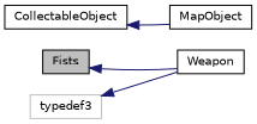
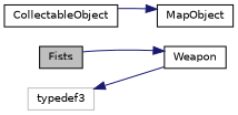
  digraph {
    rankdir=LR
    node [color=black fillcolor=white fontname=Helvetica fontsize=10 shape=record style=filled]
    edge [color=midnightblue dir=back fontname=Helvetica fontsize=10 labelfontname=Helvetica labelfontsize=10 style=solid]
    n1 [fillcolor=grey75 fontcolor=black height=0.2 label=Fists width=0.4]
    n2 [height=0.2 label=Weapon width=0.4]
    n3 [height=0.2 label=CollectableObject width=0.4]
    n4 [height=0.2 label=MapObject width=0.4]
    n5 [color=grey75 height=0.2 label=typedef3 width=0.4]
-   n1 -> n2
-   n3 -> n4
+   n2 -> n1
+   n4 -> n3
    n5 -> n2
  }
